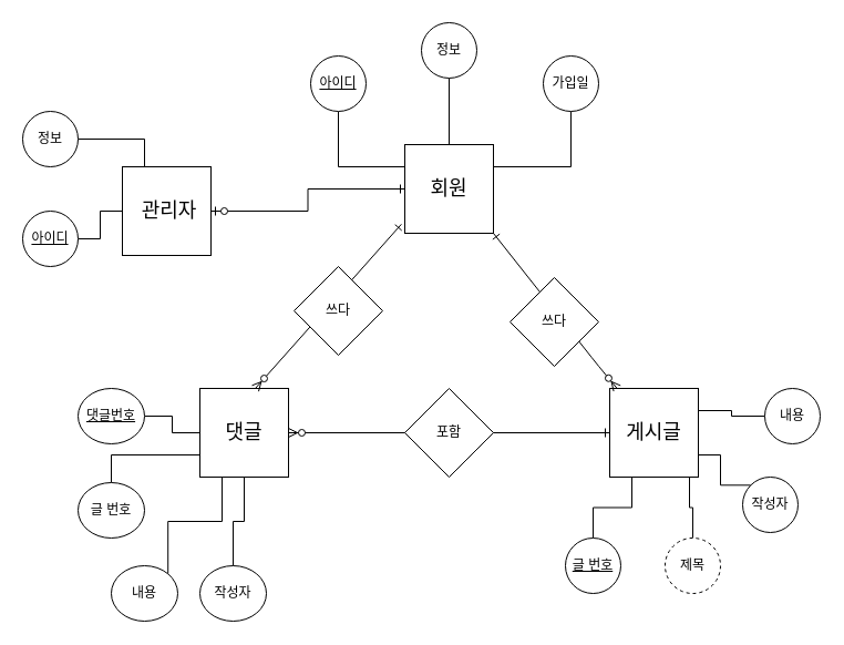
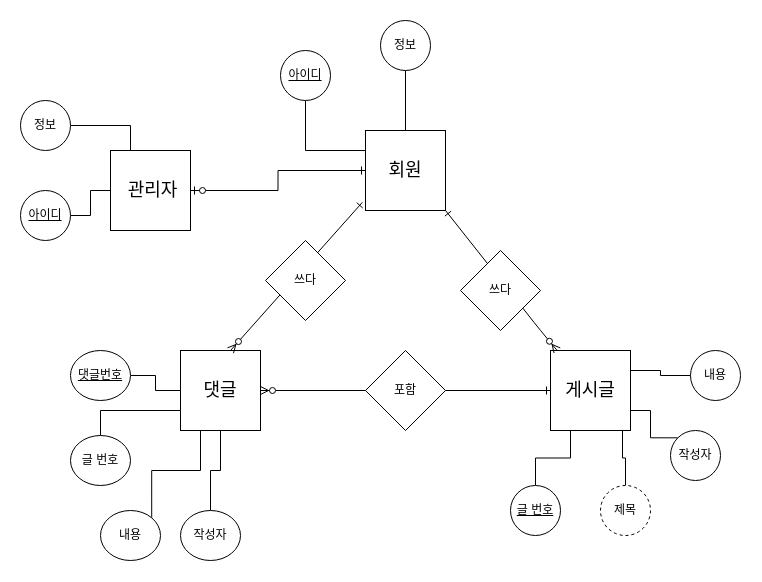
  <mxCell id="0" />
  <mxCell id="1" parent="0" />
  <mxCell id="2" style="edgeStyle=orthogonalEdgeStyle;rounded=0;orthogonalLoop=1;jettySize=auto;html=1;exitX=0;exitY=0.25;exitDx=0;exitDy=0;entryX=0.5;entryY=1;entryDx=0;entryDy=0;endArrow=none;endFill=0;" parent="1" source="5" target="14" edge="1"><mxGeometry relative="1" as="geometry" /></mxCell>
  <mxCell id="3" style="edgeStyle=orthogonalEdgeStyle;rounded=0;orthogonalLoop=1;jettySize=auto;html=1;exitX=0.5;exitY=0;exitDx=0;exitDy=0;endArrow=none;endFill=0;" parent="1" source="5" target="13" edge="1"><mxGeometry relative="1" as="geometry" /></mxCell>
- <mxCell id="4" style="edgeStyle=orthogonalEdgeStyle;rounded=0;orthogonalLoop=1;jettySize=auto;html=1;exitX=1;exitY=0.25;exitDx=0;exitDy=0;entryX=0.5;entryY=1;entryDx=0;entryDy=0;endArrow=none;endFill=0;" parent="1" source="5" target="15" edge="1"><mxGeometry relative="1" as="geometry" /></mxCell>
  <mxCell id="5" value="&lt;font style=&quot;font-size: 18px&quot;&gt;회원&lt;/font&gt;" style="whiteSpace=wrap;html=1;aspect=fixed;" parent="1" vertex="1"><mxGeometry x="365" y="130" width="80" height="80" as="geometry" /></mxCell>
  <mxCell id="6" style="edgeStyle=orthogonalEdgeStyle;rounded=0;orthogonalLoop=1;jettySize=auto;html=1;exitX=0;exitY=0.5;exitDx=0;exitDy=0;entryX=1;entryY=0.5;entryDx=0;entryDy=0;endArrow=none;endFill=0;" parent="1" source="10" target="16" edge="1"><mxGeometry relative="1" as="geometry" /></mxCell>
  <mxCell id="7" style="edgeStyle=orthogonalEdgeStyle;rounded=0;orthogonalLoop=1;jettySize=auto;html=1;exitX=0;exitY=0.75;exitDx=0;exitDy=0;endArrow=none;endFill=0;" parent="1" source="10" target="17" edge="1"><mxGeometry relative="1" as="geometry" /></mxCell>
  <mxCell id="8" style="edgeStyle=orthogonalEdgeStyle;rounded=0;orthogonalLoop=1;jettySize=auto;html=1;exitX=0.25;exitY=1;exitDx=0;exitDy=0;entryX=1;entryY=0;entryDx=0;entryDy=0;endArrow=none;endFill=0;" parent="1" source="10" target="18" edge="1"><mxGeometry relative="1" as="geometry" /></mxCell>
  <mxCell id="9" style="edgeStyle=orthogonalEdgeStyle;rounded=0;orthogonalLoop=1;jettySize=auto;html=1;exitX=0.5;exitY=1;exitDx=0;exitDy=0;endArrow=none;endFill=0;" parent="1" source="10" target="19" edge="1"><mxGeometry relative="1" as="geometry" /></mxCell>
  <mxCell id="10" value="&lt;font style=&quot;font-size: 18px&quot;&gt;댓글&lt;/font&gt;" style="whiteSpace=wrap;html=1;aspect=fixed;" parent="1" vertex="1"><mxGeometry x="180" y="350" width="80" height="80" as="geometry" /></mxCell>
  <mxCell id="11" style="edgeStyle=orthogonalEdgeStyle;rounded=0;orthogonalLoop=1;jettySize=auto;html=1;exitX=1;exitY=0.25;exitDx=0;exitDy=0;entryX=0;entryY=0.5;entryDx=0;entryDy=0;endArrow=none;endFill=0;" parent="1" source="12" target="26" edge="1"><mxGeometry relative="1" as="geometry" /></mxCell>
  <mxCell id="12" value="&lt;font style=&quot;font-size: 18px&quot;&gt;게시글&lt;/font&gt;" style="whiteSpace=wrap;html=1;aspect=fixed;" parent="1" vertex="1"><mxGeometry x="550" y="350" width="80" height="80" as="geometry" /></mxCell>
  <mxCell id="13" value="정보" style="ellipse;whiteSpace=wrap;html=1;aspect=fixed;" parent="1" vertex="1"><mxGeometry x="380" y="20" width="50" height="50" as="geometry" /></mxCell>
  <mxCell id="14" value="&lt;u&gt;아이디&lt;/u&gt;" style="ellipse;whiteSpace=wrap;html=1;aspect=fixed;" parent="1" vertex="1"><mxGeometry x="280" y="50" width="50" height="50" as="geometry" /></mxCell>
- <mxCell id="15" value="가입일" style="ellipse;whiteSpace=wrap;html=1;aspect=fixed;" parent="1" vertex="1"><mxGeometry x="490" y="50" width="50" height="50" as="geometry" /></mxCell>
  <mxCell id="16" value="&lt;u&gt;댓글번호&lt;/u&gt;" style="ellipse;whiteSpace=wrap;html=1;" parent="1" vertex="1"><mxGeometry x="70" y="350" width="60" height="50" as="geometry" /></mxCell>
  <mxCell id="17" value="글 번호" style="ellipse;whiteSpace=wrap;html=1;" parent="1" vertex="1"><mxGeometry x="70" y="435" width="60" height="50" as="geometry" /></mxCell>
  <mxCell id="18" value="내용" style="ellipse;whiteSpace=wrap;html=1;" parent="1" vertex="1"><mxGeometry x="100" y="510" width="60" height="50" as="geometry" /></mxCell>
  <mxCell id="19" value="작성자" style="ellipse;whiteSpace=wrap;html=1;" parent="1" vertex="1"><mxGeometry x="180" y="510" width="60" height="50" as="geometry" /></mxCell>
  <mxCell id="20" style="edgeStyle=orthogonalEdgeStyle;rounded=0;orthogonalLoop=1;jettySize=auto;html=1;exitX=0.5;exitY=0;exitDx=0;exitDy=0;entryX=0.25;entryY=1;entryDx=0;entryDy=0;endArrow=none;endFill=0;" parent="1" source="21" target="12" edge="1"><mxGeometry relative="1" as="geometry" /></mxCell>
  <mxCell id="21" value="&lt;u&gt;글 번호&lt;/u&gt;" style="ellipse;whiteSpace=wrap;html=1;aspect=fixed;" parent="1" vertex="1"><mxGeometry x="510" y="485" width="50" height="50" as="geometry" /></mxCell>
  <mxCell id="22" style="edgeStyle=orthogonalEdgeStyle;rounded=0;orthogonalLoop=1;jettySize=auto;html=1;exitX=0.5;exitY=0;exitDx=0;exitDy=0;entryX=0.9;entryY=1;entryDx=0;entryDy=0;entryPerimeter=0;endArrow=none;endFill=0;" parent="1" source="23" target="12" edge="1"><mxGeometry relative="1" as="geometry" /></mxCell>
  <mxCell id="23" value="제목" style="ellipse;whiteSpace=wrap;html=1;aspect=fixed;dashed=1;" parent="1" vertex="1"><mxGeometry x="600" y="485" width="50" height="50" as="geometry" /></mxCell>
  <mxCell id="24" style="edgeStyle=orthogonalEdgeStyle;rounded=0;orthogonalLoop=1;jettySize=auto;html=1;exitX=0;exitY=0;exitDx=0;exitDy=0;entryX=1;entryY=0.75;entryDx=0;entryDy=0;endArrow=none;endFill=0;" parent="1" source="25" target="12" edge="1"><mxGeometry relative="1" as="geometry" /></mxCell>
  <mxCell id="25" value="작성자" style="ellipse;whiteSpace=wrap;html=1;aspect=fixed;" parent="1" vertex="1"><mxGeometry x="670" y="430" width="50" height="50" as="geometry" /></mxCell>
  <mxCell id="26" value="내용" style="ellipse;whiteSpace=wrap;html=1;aspect=fixed;" parent="1" vertex="1"><mxGeometry x="690" y="350" width="50" height="50" as="geometry" /></mxCell>
  <mxCell id="27" value="" style="endArrow=ERone;html=1;entryX=1;entryY=1;entryDx=0;entryDy=0;endFill=0;startArrow=ERzeroToMany;startFill=1;" parent="1" source="12" target="5" edge="1"><mxGeometry width="50" height="50" relative="1" as="geometry"><mxPoint x="460" y="300" as="sourcePoint" /><mxPoint x="510" y="250" as="targetPoint" /><Array as="points"><mxPoint x="540" y="330" /></Array></mxGeometry></mxCell>
  <mxCell id="28" value="쓰다" style="rhombus;whiteSpace=wrap;html=1;" parent="1" vertex="1"><mxGeometry x="460" y="250" width="80" height="80" as="geometry" /></mxCell>
  <mxCell id="29" value="" style="endArrow=ERone;html=1;entryX=-0.039;entryY=0.898;entryDx=0;entryDy=0;entryPerimeter=0;startArrow=ERzeroToMany;startFill=1;endFill=0;" parent="1" target="5" edge="1"><mxGeometry width="50" height="50" relative="1" as="geometry"><mxPoint x="230" y="350" as="sourcePoint" /><mxPoint x="280" y="300" as="targetPoint" /></mxGeometry></mxCell>
  <mxCell id="30" value="쓰다" style="rhombus;whiteSpace=wrap;html=1;" parent="1" vertex="1"><mxGeometry x="265" y="240" width="80" height="80" as="geometry" /></mxCell>
  <mxCell id="31" value="" style="endArrow=ERone;html=1;endFill=0;startArrow=ERzeroToMany;startFill=1;" parent="1" target="12" edge="1"><mxGeometry width="50" height="50" relative="1" as="geometry"><mxPoint x="260" y="390" as="sourcePoint" /><mxPoint x="310" y="340" as="targetPoint" /></mxGeometry></mxCell>
  <mxCell id="32" value="포함" style="rhombus;whiteSpace=wrap;html=1;" parent="1" vertex="1"><mxGeometry x="365" y="350" width="80" height="80" as="geometry" /></mxCell>
  <mxCell id="33" style="edgeStyle=orthogonalEdgeStyle;rounded=0;orthogonalLoop=1;jettySize=auto;html=1;exitX=0.25;exitY=0;exitDx=0;exitDy=0;entryX=1;entryY=0.5;entryDx=0;entryDy=0;startArrow=none;startFill=0;endArrow=none;endFill=0;" parent="1" source="36" target="37" edge="1"><mxGeometry relative="1" as="geometry" /></mxCell>
  <mxCell id="34" style="edgeStyle=orthogonalEdgeStyle;rounded=0;orthogonalLoop=1;jettySize=auto;html=1;exitX=0;exitY=0.5;exitDx=0;exitDy=0;entryX=1;entryY=0.5;entryDx=0;entryDy=0;startArrow=none;startFill=0;endArrow=none;endFill=0;" parent="1" source="36" target="38" edge="1"><mxGeometry relative="1" as="geometry" /></mxCell>
  <mxCell id="35" style="edgeStyle=orthogonalEdgeStyle;rounded=0;orthogonalLoop=1;jettySize=auto;html=1;exitX=1;exitY=0.5;exitDx=0;exitDy=0;entryX=0;entryY=0.5;entryDx=0;entryDy=0;startArrow=ERzeroToOne;startFill=1;endArrow=ERone;endFill=0;" parent="1" source="36" target="5" edge="1"><mxGeometry relative="1" as="geometry" /></mxCell>
  <mxCell id="36" value="&lt;font style=&quot;font-size: 18px&quot;&gt;&amp;nbsp;관리자&lt;/font&gt;" style="whiteSpace=wrap;html=1;aspect=fixed;" parent="1" vertex="1"><mxGeometry x="110" y="150" width="80" height="80" as="geometry" /></mxCell>
  <mxCell id="37" value="정보" style="ellipse;whiteSpace=wrap;html=1;aspect=fixed;" parent="1" vertex="1"><mxGeometry x="20" y="100" width="50" height="50" as="geometry" /></mxCell>
  <mxCell id="38" value="&lt;u&gt;아이디&lt;/u&gt;" style="ellipse;whiteSpace=wrap;html=1;aspect=fixed;" parent="1" vertex="1"><mxGeometry x="20" y="190" width="50" height="50" as="geometry" /></mxCell>
